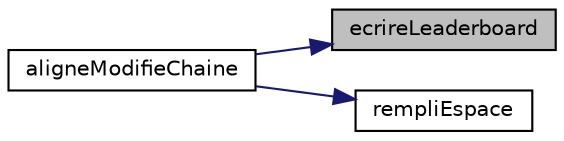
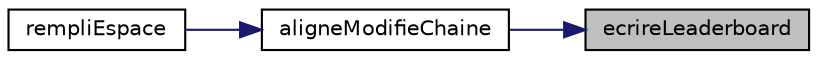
  digraph {
    rankdir=LR
    node [color=black fillcolor=white fontname=Helvetica fontsize=10 shape=record style=filled]
    edge [color=midnightblue fontname=Helvetica fontsize=10 labelfontname=Helvetica labelfontsize=10 style=solid]
    n1 [fillcolor=grey75 fontcolor=black height=0.2 label=ecrireLeaderboard width=0.4]
    n2 [height=0.2 label=aligneModifieChaine width=0.4]
    n3 [height=0.2 label=rempliEspace width=0.4]
    n2 -> n1
-   n2 -> n3
+   n3 -> n2
  }
